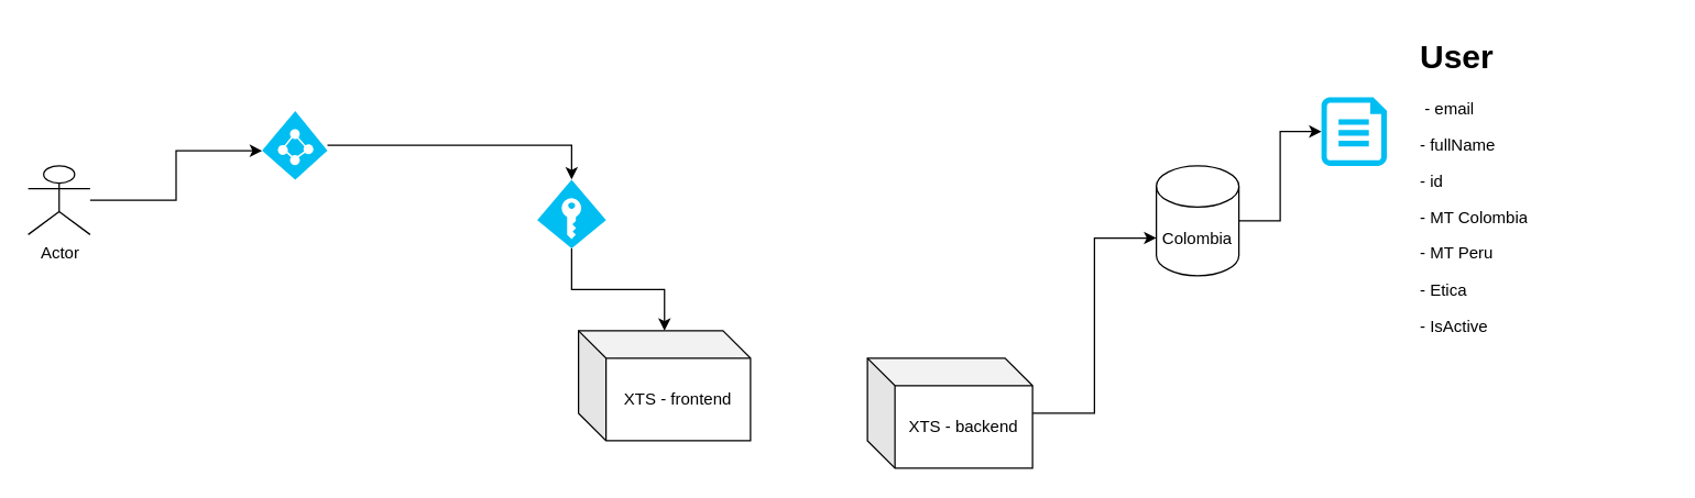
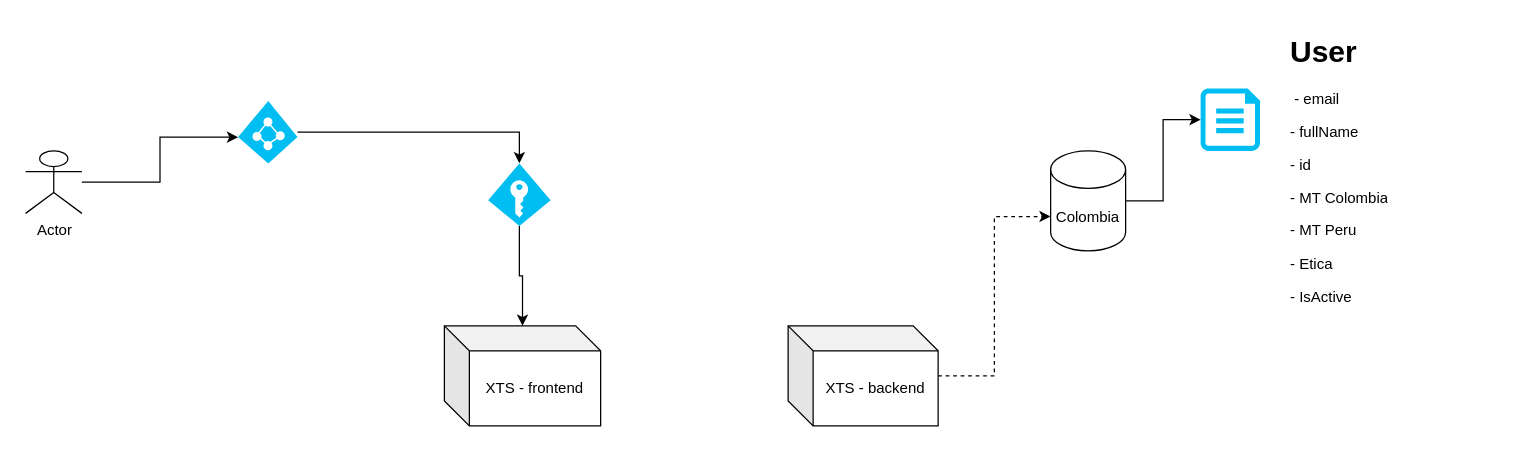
  <mxCell id="0" />
  <mxCell id="1" parent="0" />
  <mxCell id="2" value="" style="verticalLabelPosition=bottom;html=1;verticalAlign=top;align=center;strokeColor=none;fillColor=#00BEF2;shape=mxgraph.azure.azure_active_directory;" vertex="1" parent="1"><mxGeometry x="190" y="80" width="47.5" height="50" as="geometry" /></mxCell>
  <mxCell id="3" value="Actor" style="shape=umlActor;verticalLabelPosition=bottom;verticalAlign=top;html=1;outlineConnect=0;" vertex="1" parent="1"><mxGeometry x="20" y="120" width="45" height="50" as="geometry" /></mxCell>
  <mxCell id="4" style="edgeStyle=orthogonalEdgeStyle;rounded=0;orthogonalLoop=1;jettySize=auto;html=1;entryX=0;entryY=0.58;entryDx=0;entryDy=0;entryPerimeter=0;" edge="1" parent="1" source="3" target="2"><mxGeometry relative="1" as="geometry" /></mxCell>
  <mxCell id="5" style="edgeStyle=orthogonalEdgeStyle;rounded=0;orthogonalLoop=1;jettySize=auto;html=1;" edge="1" parent="1" source="6" target="8"><mxGeometry relative="1" as="geometry" /></mxCell>
  <mxCell id="6" value="" style="verticalLabelPosition=bottom;html=1;verticalAlign=top;align=center;strokeColor=none;fillColor=#00BEF2;shape=mxgraph.azure.access_control;" vertex="1" parent="1"><mxGeometry x="390" y="130" width="50" height="50" as="geometry" /></mxCell>
  <mxCell id="7" style="edgeStyle=orthogonalEdgeStyle;rounded=0;orthogonalLoop=1;jettySize=auto;html=1;entryX=0.5;entryY=0;entryDx=0;entryDy=0;entryPerimeter=0;" edge="1" parent="1" source="2" target="6"><mxGeometry relative="1" as="geometry" /></mxCell>
- <mxCell id="8" value="XTS - frontend" style="shape=cube;whiteSpace=wrap;html=1;boundedLbl=1;backgroundOutline=1;darkOpacity=0.05;darkOpacity2=0.1;" vertex="1" parent="1"><mxGeometry x="420" y="240" width="125" height="80" as="geometry" /></mxCell>
+ <mxCell id="8" value="XTS - frontend" style="shape=cube;whiteSpace=wrap;html=1;boundedLbl=1;backgroundOutline=1;darkOpacity=0.05;darkOpacity2=0.1;" vertex="1" parent="1"><mxGeometry x="355" y="260" width="125" height="80" as="geometry" /></mxCell>
  <mxCell id="9" value="XTS - backend" style="shape=cube;whiteSpace=wrap;html=1;boundedLbl=1;backgroundOutline=1;darkOpacity=0.05;darkOpacity2=0.1;" vertex="1" parent="1"><mxGeometry x="630" y="260" width="120" height="80" as="geometry" /></mxCell>
  <mxCell id="10" value="Colombia" style="shape=cylinder3;whiteSpace=wrap;html=1;boundedLbl=1;backgroundOutline=1;size=15;" vertex="1" parent="1"><mxGeometry x="840" y="120" width="60" height="80" as="geometry" /></mxCell>
- <mxCell id="11" style="edgeStyle=orthogonalEdgeStyle;rounded=0;orthogonalLoop=1;jettySize=auto;html=1;entryX=0;entryY=0;entryDx=0;entryDy=52.5;entryPerimeter=0;" edge="1" parent="1" source="9" target="10"><mxGeometry relative="1" as="geometry" /></mxCell>
+ <mxCell id="11" style="edgeStyle=orthogonalEdgeStyle;rounded=0;orthogonalLoop=1;jettySize=auto;html=1;entryX=0;entryY=0;entryDx=0;entryDy=52.5;entryPerimeter=0;dashed=1;" edge="1" parent="1" source="9" target="10"><mxGeometry relative="1" as="geometry" /></mxCell>
  <mxCell id="12" value="" style="verticalLabelPosition=bottom;html=1;verticalAlign=top;align=center;strokeColor=none;fillColor=#00BEF2;shape=mxgraph.azure.cloud_services_configuration_file;pointerEvents=1;" vertex="1" parent="1"><mxGeometry x="960" y="70" width="47.5" height="50" as="geometry" /></mxCell>
  <mxCell id="13" style="edgeStyle=orthogonalEdgeStyle;rounded=0;orthogonalLoop=1;jettySize=auto;html=1;entryX=0;entryY=0.5;entryDx=0;entryDy=0;entryPerimeter=0;" edge="1" parent="1" source="10" target="12"><mxGeometry relative="1" as="geometry" /></mxCell>
  <mxCell id="14" value="&lt;h1 style=&quot;margin-top: 0px;&quot;&gt;User&lt;/h1&gt;&lt;p&gt;&amp;nbsp;- email&lt;/p&gt;&lt;p&gt;- fullName&lt;/p&gt;&lt;p&gt;- id&lt;/p&gt;&lt;p&gt;- MT Colombia&lt;/p&gt;&lt;p&gt;- MT Peru&lt;/p&gt;&lt;p&gt;- Etica&lt;/p&gt;&lt;p&gt;- IsActive&lt;/p&gt;" style="text;html=1;whiteSpace=wrap;overflow=hidden;rounded=0;" vertex="1" parent="1"><mxGeometry x="1030" y="20" width="180" height="280" as="geometry" /></mxCell>
